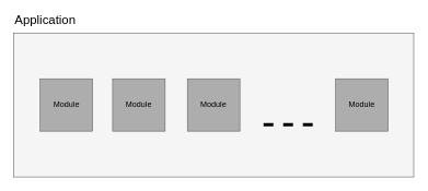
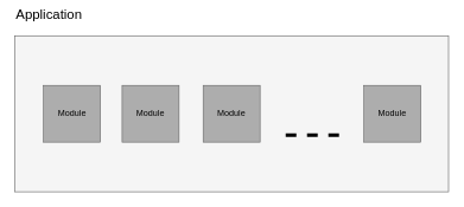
  <mxCell id="0" />
  <mxCell id="1" parent="0" />
  <mxCell id="2" value="" style="rounded=0;whiteSpace=wrap;html=1;fillColor=#f5f5f5;strokeColor=#666666;fontColor=#333333;" vertex="1" parent="1"><mxGeometry x="20" y="50" width="610" height="220" as="geometry" /></mxCell>
- <mxCell id="3" value="Application" style="text;html=1;strokeColor=none;fillColor=none;align=left;verticalAlign=middle;whiteSpace=wrap;rounded=0;fontSize=19;" vertex="1" parent="1"><mxGeometry x="20" y="20" width="161" height="20" as="geometry" /></mxCell>
+ <mxCell id="3" value="Application" style="text;html=1;strokeColor=none;fillColor=none;align=left;verticalAlign=middle;whiteSpace=wrap;rounded=0;fontSize=19;" vertex="1" parent="1"><mxGeometry x="20" y="10" width="161" height="20" as="geometry" /></mxCell>
  <mxCell id="4" value="" style="whiteSpace=wrap;html=1;aspect=fixed;fontSize=19;strokeColor=#666666;fontColor=#333333;fillColor=#ADADAD;" vertex="1" parent="1"><mxGeometry x="60.5" y="120" width="80" height="80" as="geometry" /></mxCell>
  <mxCell id="5" value="" style="whiteSpace=wrap;html=1;aspect=fixed;fontSize=19;strokeColor=#666666;fontColor=#333333;fillColor=#ADADAD;" vertex="1" parent="1"><mxGeometry x="171" y="120" width="80" height="80" as="geometry" /></mxCell>
  <mxCell id="6" value="" style="whiteSpace=wrap;html=1;aspect=fixed;fontSize=19;strokeColor=#666666;fontColor=#333333;fillColor=#ADADAD;" vertex="1" parent="1"><mxGeometry x="285" y="120" width="80" height="80" as="geometry" /></mxCell>
  <mxCell id="7" value="" style="whiteSpace=wrap;html=1;aspect=fixed;fontSize=19;strokeColor=#666666;fontColor=#333333;fillColor=#ADADAD;" vertex="1" parent="1"><mxGeometry x="511" y="120" width="80" height="80" as="geometry" /></mxCell>
  <mxCell id="8" value="Module" style="text;html=1;strokeColor=none;fillColor=none;align=center;verticalAlign=middle;whiteSpace=wrap;rounded=0;fontSize=12;" vertex="1" parent="1"><mxGeometry x="80.5" y="150" width="40" height="20" as="geometry" /></mxCell>
  <mxCell id="9" value="Module" style="text;html=1;strokeColor=none;fillColor=none;align=center;verticalAlign=middle;whiteSpace=wrap;rounded=0;fontSize=12;" vertex="1" parent="1"><mxGeometry x="191" y="150" width="40" height="20" as="geometry" /></mxCell>
  <mxCell id="10" value="Module" style="text;html=1;strokeColor=none;fillColor=none;align=center;verticalAlign=middle;whiteSpace=wrap;rounded=0;fontSize=12;" vertex="1" parent="1"><mxGeometry x="305" y="150" width="40" height="20" as="geometry" /></mxCell>
  <mxCell id="11" value="Module" style="text;html=1;strokeColor=none;fillColor=none;align=center;verticalAlign=middle;whiteSpace=wrap;rounded=0;fontSize=12;" vertex="1" parent="1"><mxGeometry x="531" y="150" width="40" height="20" as="geometry" /></mxCell>
  <mxCell id="12" value="" style="endArrow=none;dashed=1;html=1;fontSize=12;strokeWidth=5;" edge="1" parent="1"><mxGeometry width="50" height="50" relative="1" as="geometry"><mxPoint x="401" y="190" as="sourcePoint" /><mxPoint x="481" y="190" as="targetPoint" /></mxGeometry></mxCell>
